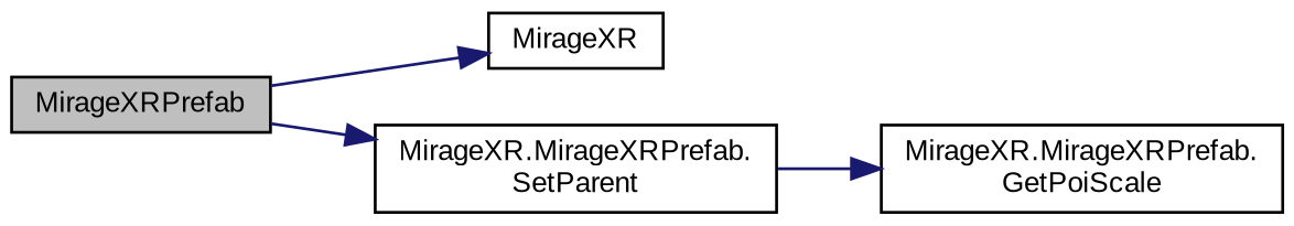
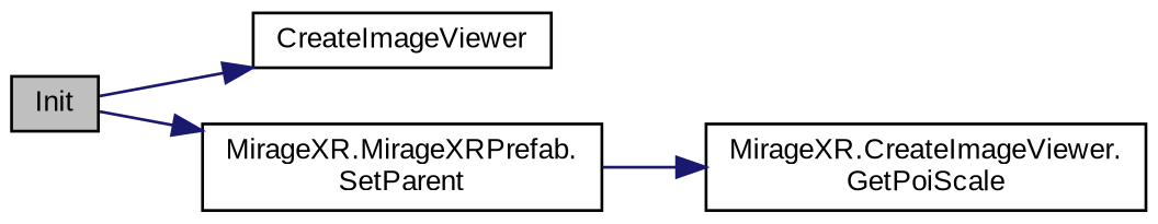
  digraph {
    fontname="Liberation Sans"
    rankdir=LR
    node [color=black fillcolor=white fontname="Liberation Sans" fontsize=10 shape=record style=filled]
    edge [color=midnightblue fontname="Liberation Sans" fontsize=10 labelfontname=Helvetica labelfontsize=10 style=solid]
-   n1 [fillcolor=grey75 fontcolor=black height=0.2 label=MirageXRPrefab width=0.4]
-   n2 [height=0.2 label=MirageXR width=0.4]
+   n1 [fillcolor=grey75 fontcolor=black height=0.2 label=Init width=0.4]
+   n2 [height=0.2 label=CreateImageViewer width=0.4]
    n3 [height=0.2 label="MirageXR.MirageXRPrefab.\lSetParent" width=0.4]
-   n4 [height=0.2 label="MirageXR.MirageXRPrefab.\lGetPoiScale" width=0.4]
+   n4 [height=0.2 label="MirageXR.CreateImageViewer.\lGetPoiScale" width=0.4]
    n1 -> n2
    n1 -> n3
    n3 -> n4
  }
